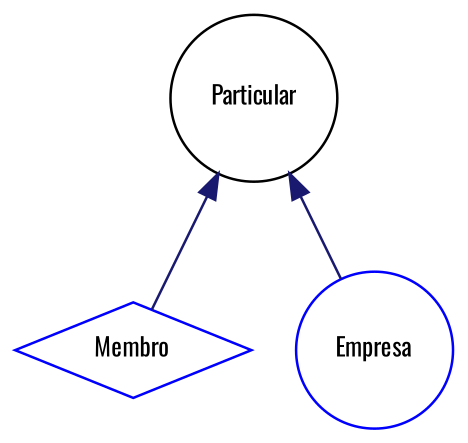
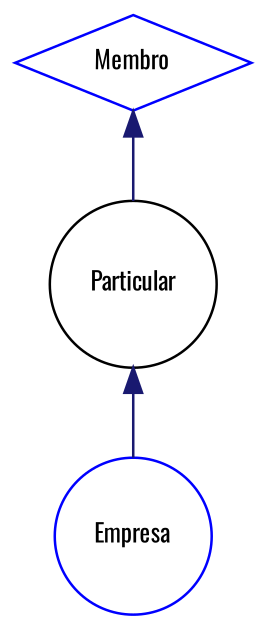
  digraph {
    fontname=Oswald
    rankdir=TB
    node [color=blue fillcolor=white fontname=Oswald fontsize=10 shape=circle style=filled]
    edge [color=midnightblue dir=back fontname=Oswald fontsize=10 labelfontname=Helvetica labelfontsize=10 style=solid]
    n1 [height=0.2 label=Membro shape=diamond width=0.4]
    n2 [color=black height=0.2 label=Particular width=0.4]
    n3 [height=0.2 label=Empresa width=0.4]
-   n2 -> n1
+   n1 -> n2
    n2 -> n3
  }
